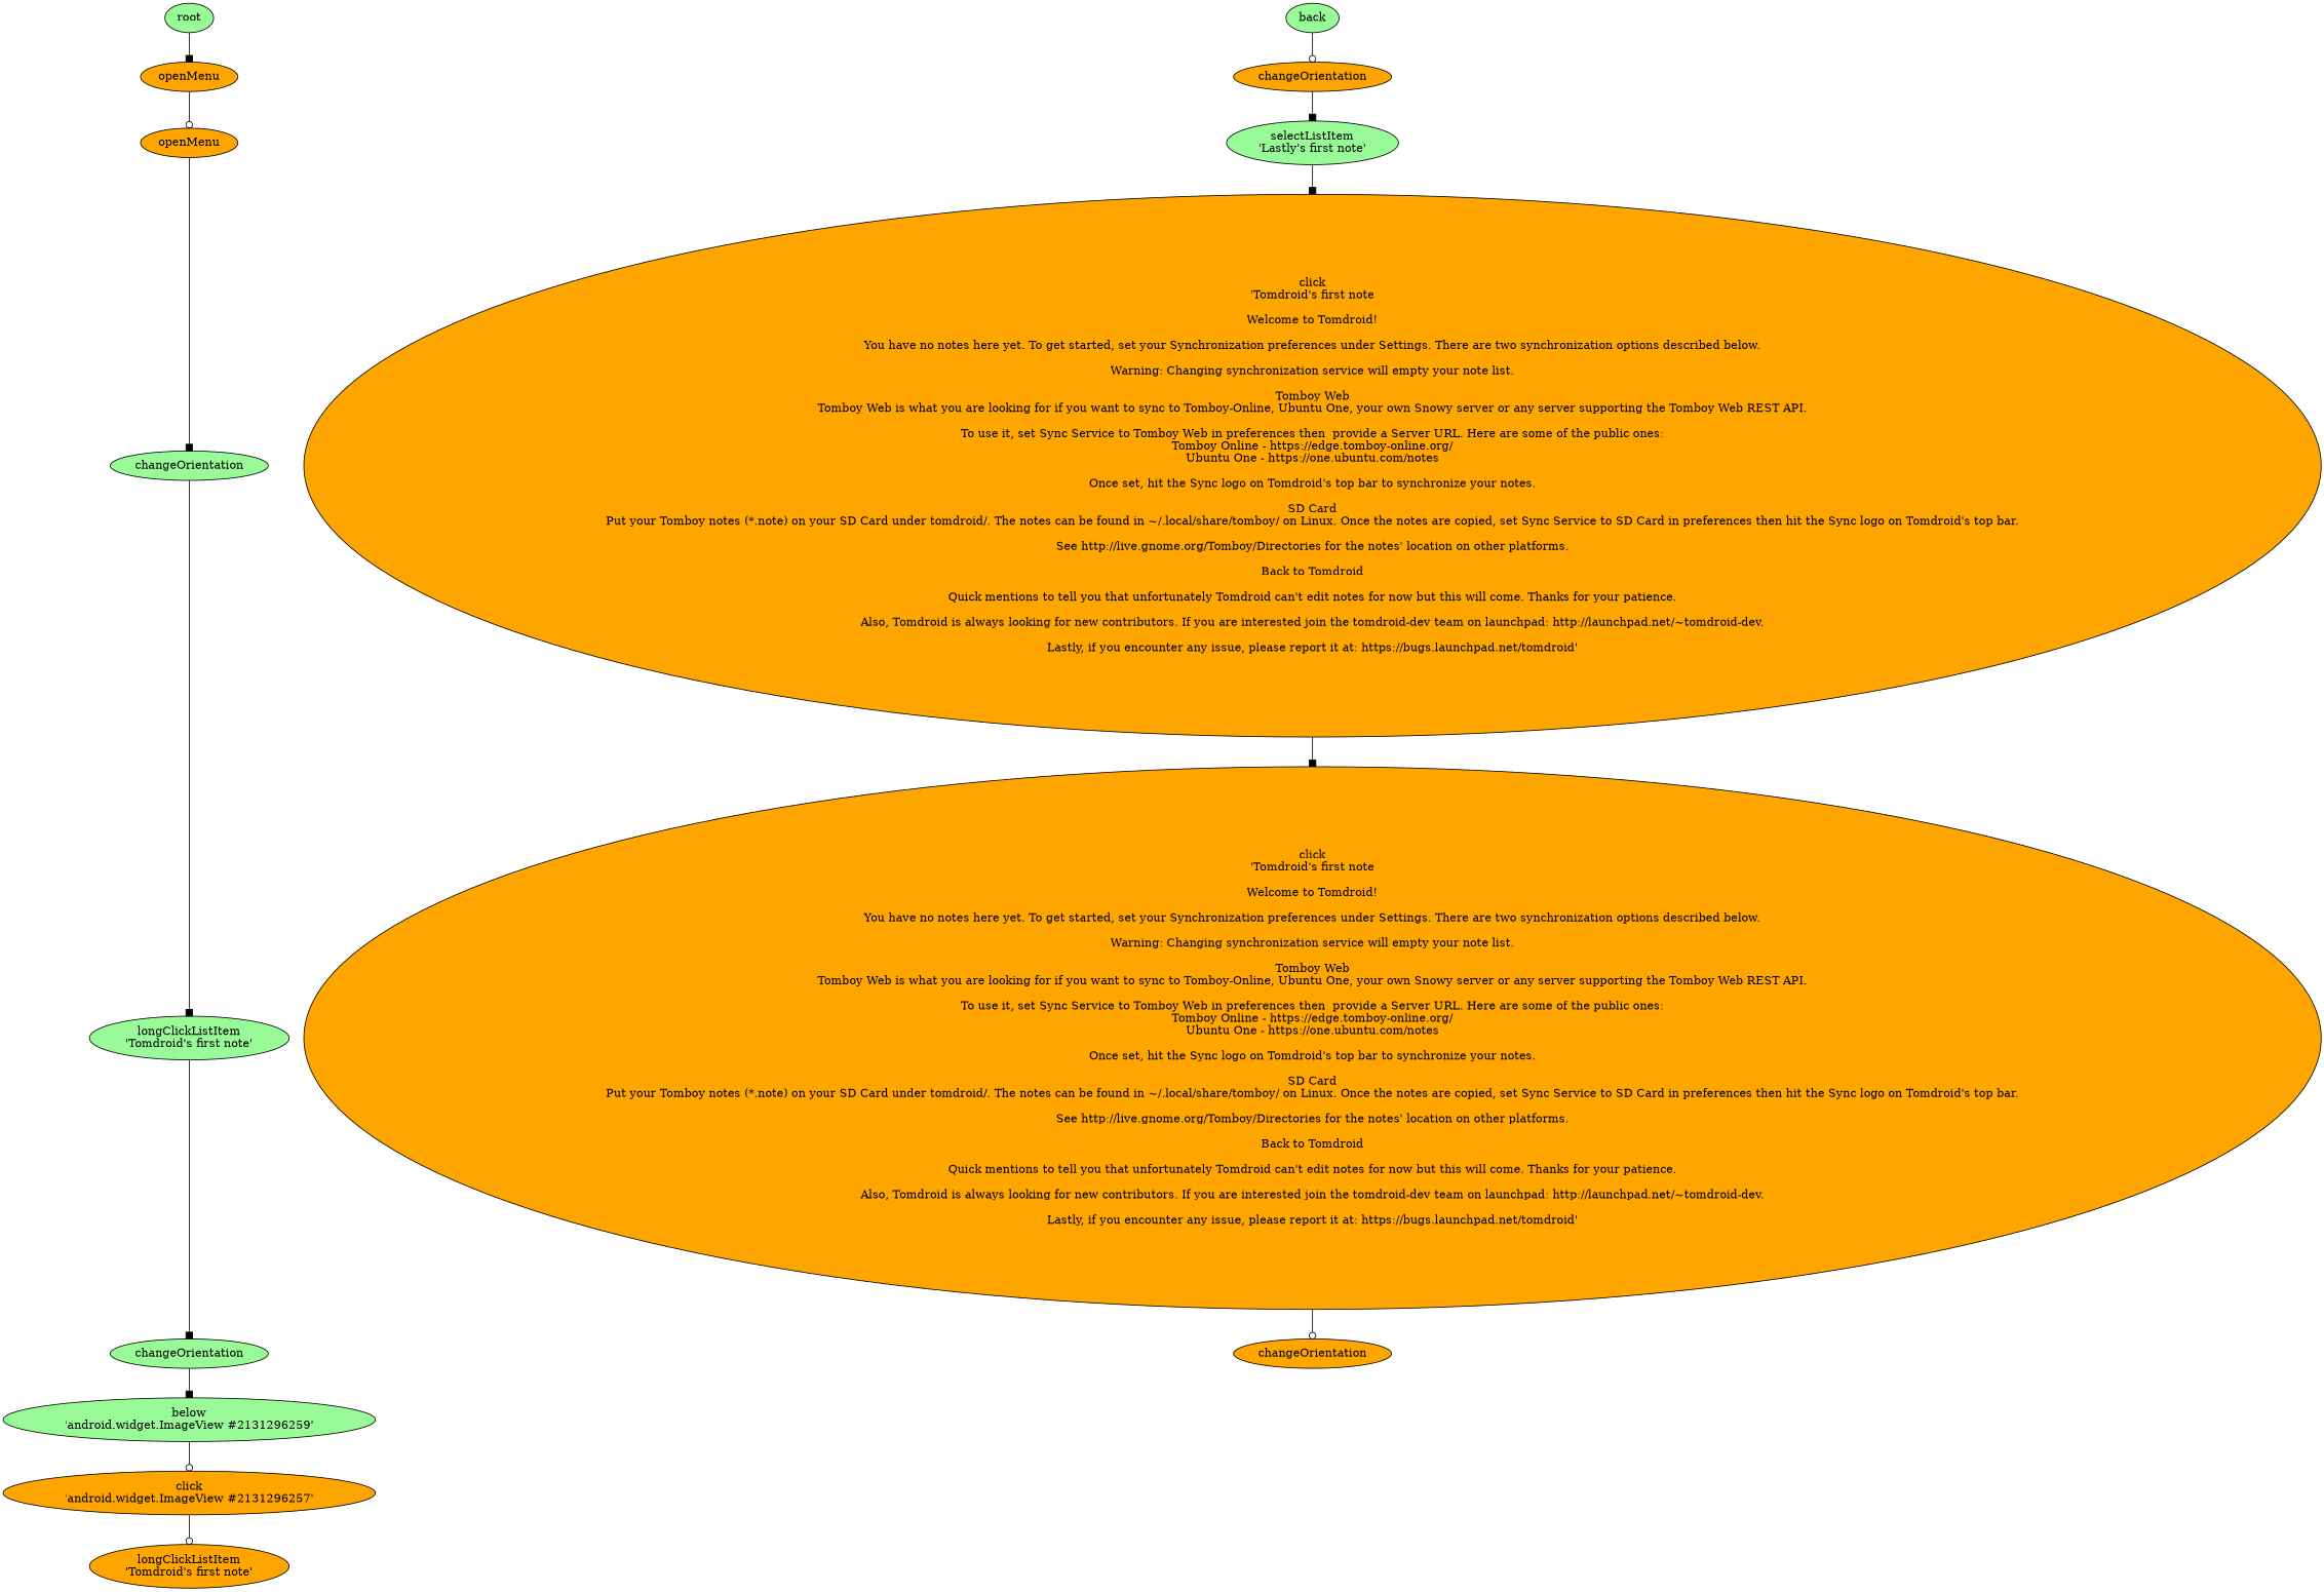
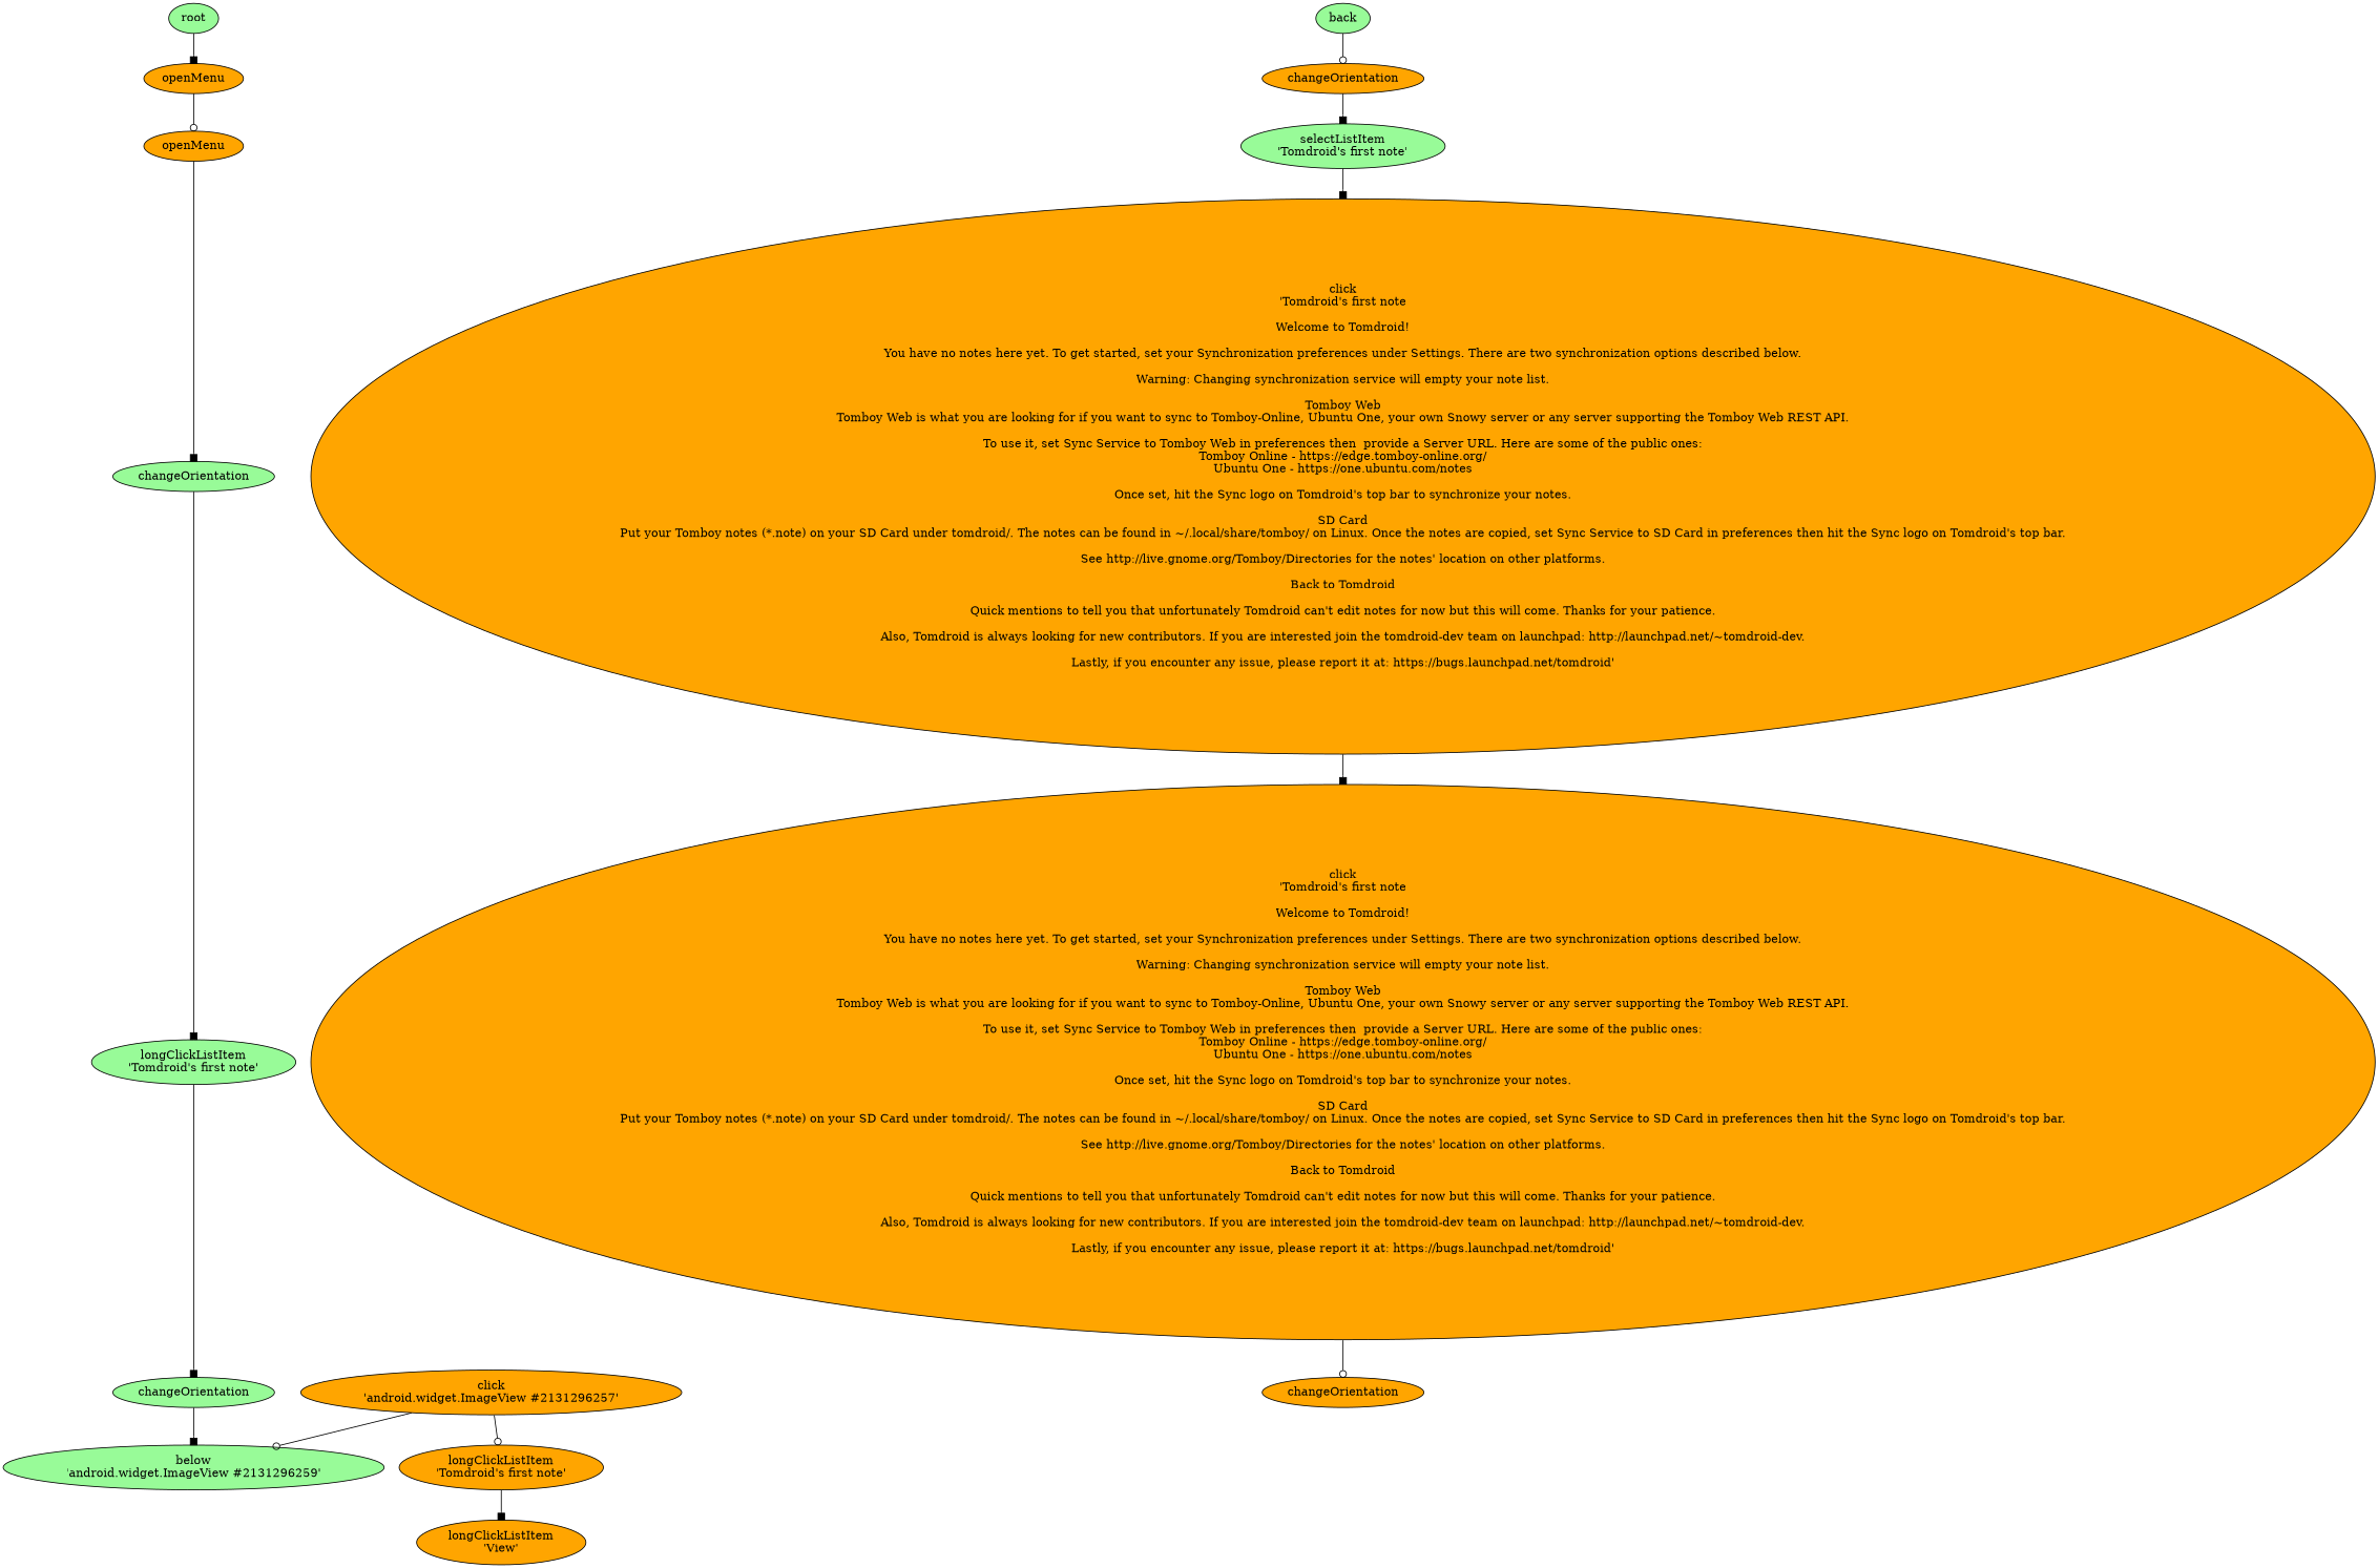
  digraph {
    node [fillcolor=orange style=filled]
    edge [arrowhead=box]
    n1 [label=openMenu]
    n2 [label=openMenu]
    root [fillcolor=palegreen]
    n4 [fillcolor=palegreen label=changeOrientation]
    n5 [fillcolor=palegreen label="longClickListItem\n'Tomdroid's first note'"]
    n6 [fillcolor=palegreen label=changeOrientation]
    n7 [fillcolor=palegreen label="below\n'android.widget.ImageView #2131296259'"]
    n8 [label="click\n'android.widget.ImageView #2131296257'"]
    n9 [label="longClickListItem\n'Tomdroid's first note'"]
+   n10 [label="longClickListItem\n'View'"]
    n11 [fillcolor=palegreen label=back]
    n12 [label=changeOrientation]
-   n13 [fillcolor=palegreen label="selectListItem\n'Lastly's first note'"]
+   n13 [fillcolor=palegreen label="selectListItem\n'Tomdroid's first note'"]
    n14 [label="click\n'Tomdroid's first note\n\nWelcome to Tomdroid!\n\nYou have no notes here yet. To get started, set your Synchronization preferences under Settings. There are two synchronization options described below.\n\nWarning: Changing synchronization service will empty your note list.\n\nTomboy Web\nTomboy Web is what you are looking for if you want to sync to Tomboy-Online, Ubuntu One, your own Snowy server or any server supporting the Tomboy Web REST API.\n\nTo use it, set Sync Service to Tomboy Web in preferences then  provide a Server URL. Here are some of the public ones:\nTomboy Online - https://edge.tomboy-online.org/\nUbuntu One - https://one.ubuntu.com/notes\n\nOnce set, hit the Sync logo on Tomdroid's top bar to synchronize your notes.\n\nSD Card\nPut your Tomboy notes (*.note) on your SD Card under tomdroid/. The notes can be found in ~/.local/share/tomboy/ on Linux. Once the notes are copied, set Sync Service to SD Card in preferences then hit the Sync logo on Tomdroid's top bar.\n\nSee http://live.gnome.org/Tomboy/Directories for the notes' location on other platforms.\n\nBack to Tomdroid\n\nQuick mentions to tell you that unfortunately Tomdroid can't edit notes for now but this will come. Thanks for your patience.\n\nAlso, Tomdroid is always looking for new contributors. If you are interested join the tomdroid-dev team on launchpad: http://launchpad.net/~tomdroid-dev.\n\nLastly, if you encounter any issue, please report it at: https://bugs.launchpad.net/tomdroid'"]
    n15 [label="click\n'Tomdroid's first note\n\nWelcome to Tomdroid!\n\nYou have no notes here yet. To get started, set your Synchronization preferences under Settings. There are two synchronization options described below.\n\nWarning: Changing synchronization service will empty your note list.\n\nTomboy Web\nTomboy Web is what you are looking for if you want to sync to Tomboy-Online, Ubuntu One, your own Snowy server or any server supporting the Tomboy Web REST API.\n\nTo use it, set Sync Service to Tomboy Web in preferences then  provide a Server URL. Here are some of the public ones:\nTomboy Online - https://edge.tomboy-online.org/\nUbuntu One - https://one.ubuntu.com/notes\n\nOnce set, hit the Sync logo on Tomdroid's top bar to synchronize your notes.\n\nSD Card\nPut your Tomboy notes (*.note) on your SD Card under tomdroid/. The notes can be found in ~/.local/share/tomboy/ on Linux. Once the notes are copied, set Sync Service to SD Card in preferences then hit the Sync logo on Tomdroid's top bar.\n\nSee http://live.gnome.org/Tomboy/Directories for the notes' location on other platforms.\n\nBack to Tomdroid\n\nQuick mentions to tell you that unfortunately Tomdroid can't edit notes for now but this will come. Thanks for your patience.\n\nAlso, Tomdroid is always looking for new contributors. If you are interested join the tomdroid-dev team on launchpad: http://launchpad.net/~tomdroid-dev.\n\nLastly, if you encounter any issue, please report it at: https://bugs.launchpad.net/tomdroid'"]
    n16 [label=changeOrientation]
    n1 -> n2 [arrowhead=odot]
    n2 -> n4
    root -> n1
    n4 -> n5
    n5 -> n6
    n6 -> n7
-   n7 -> n8 [arrowhead=odot]
+   n8 -> n7 [arrowhead=odot]
    n8 -> n9 [arrowhead=odot]
+   n9 -> n10
    n11 -> n12 [arrowhead=odot]
    n12 -> n13
    n13 -> n14
    n14 -> n15
    n15 -> n16 [arrowhead=odot]
  }
